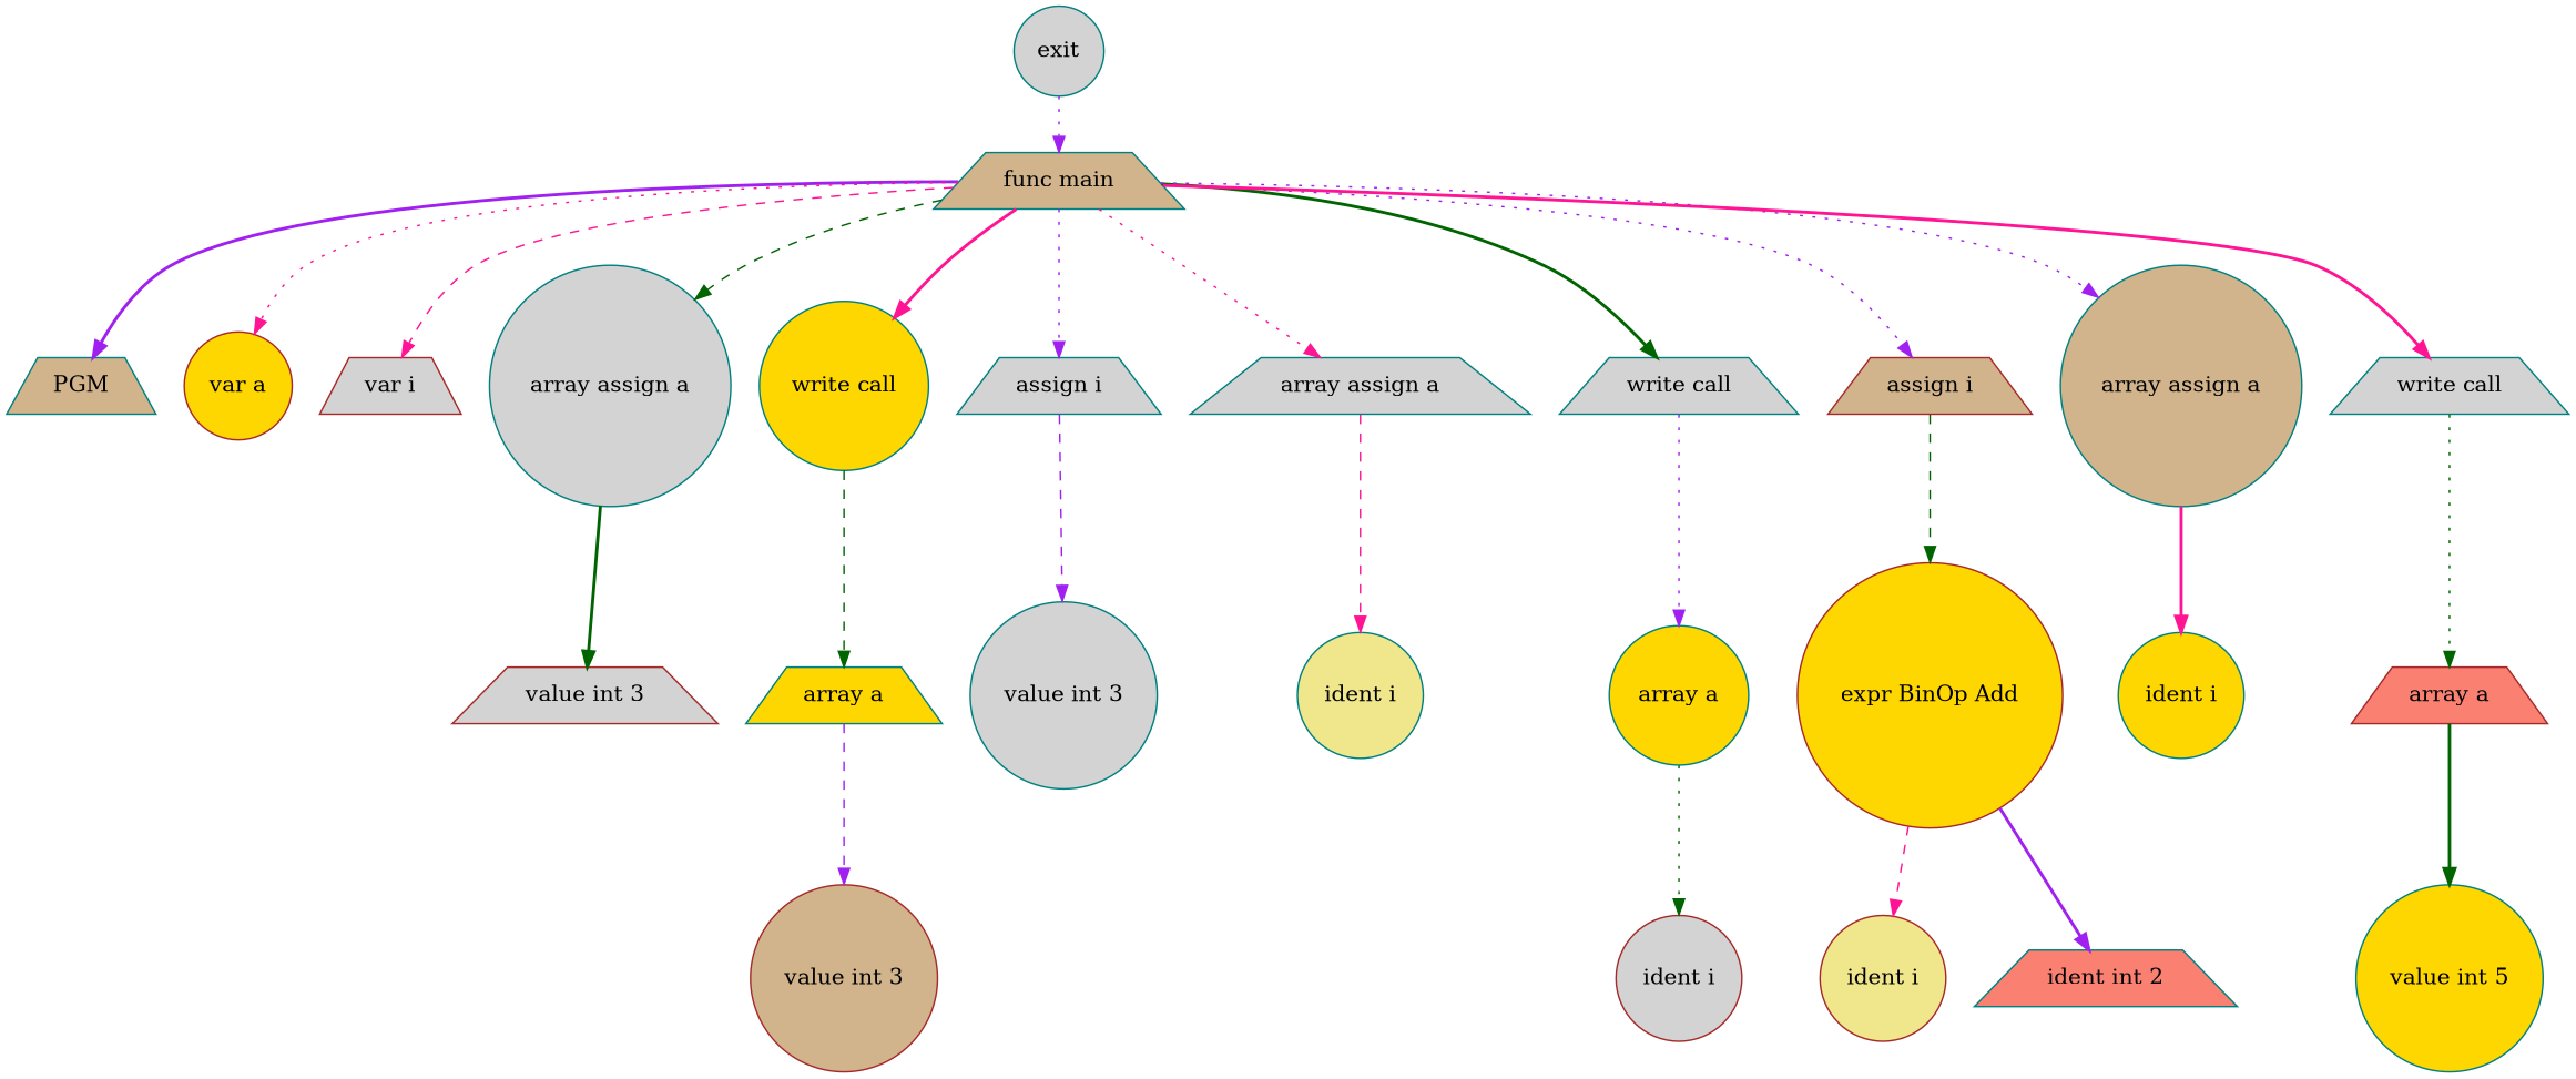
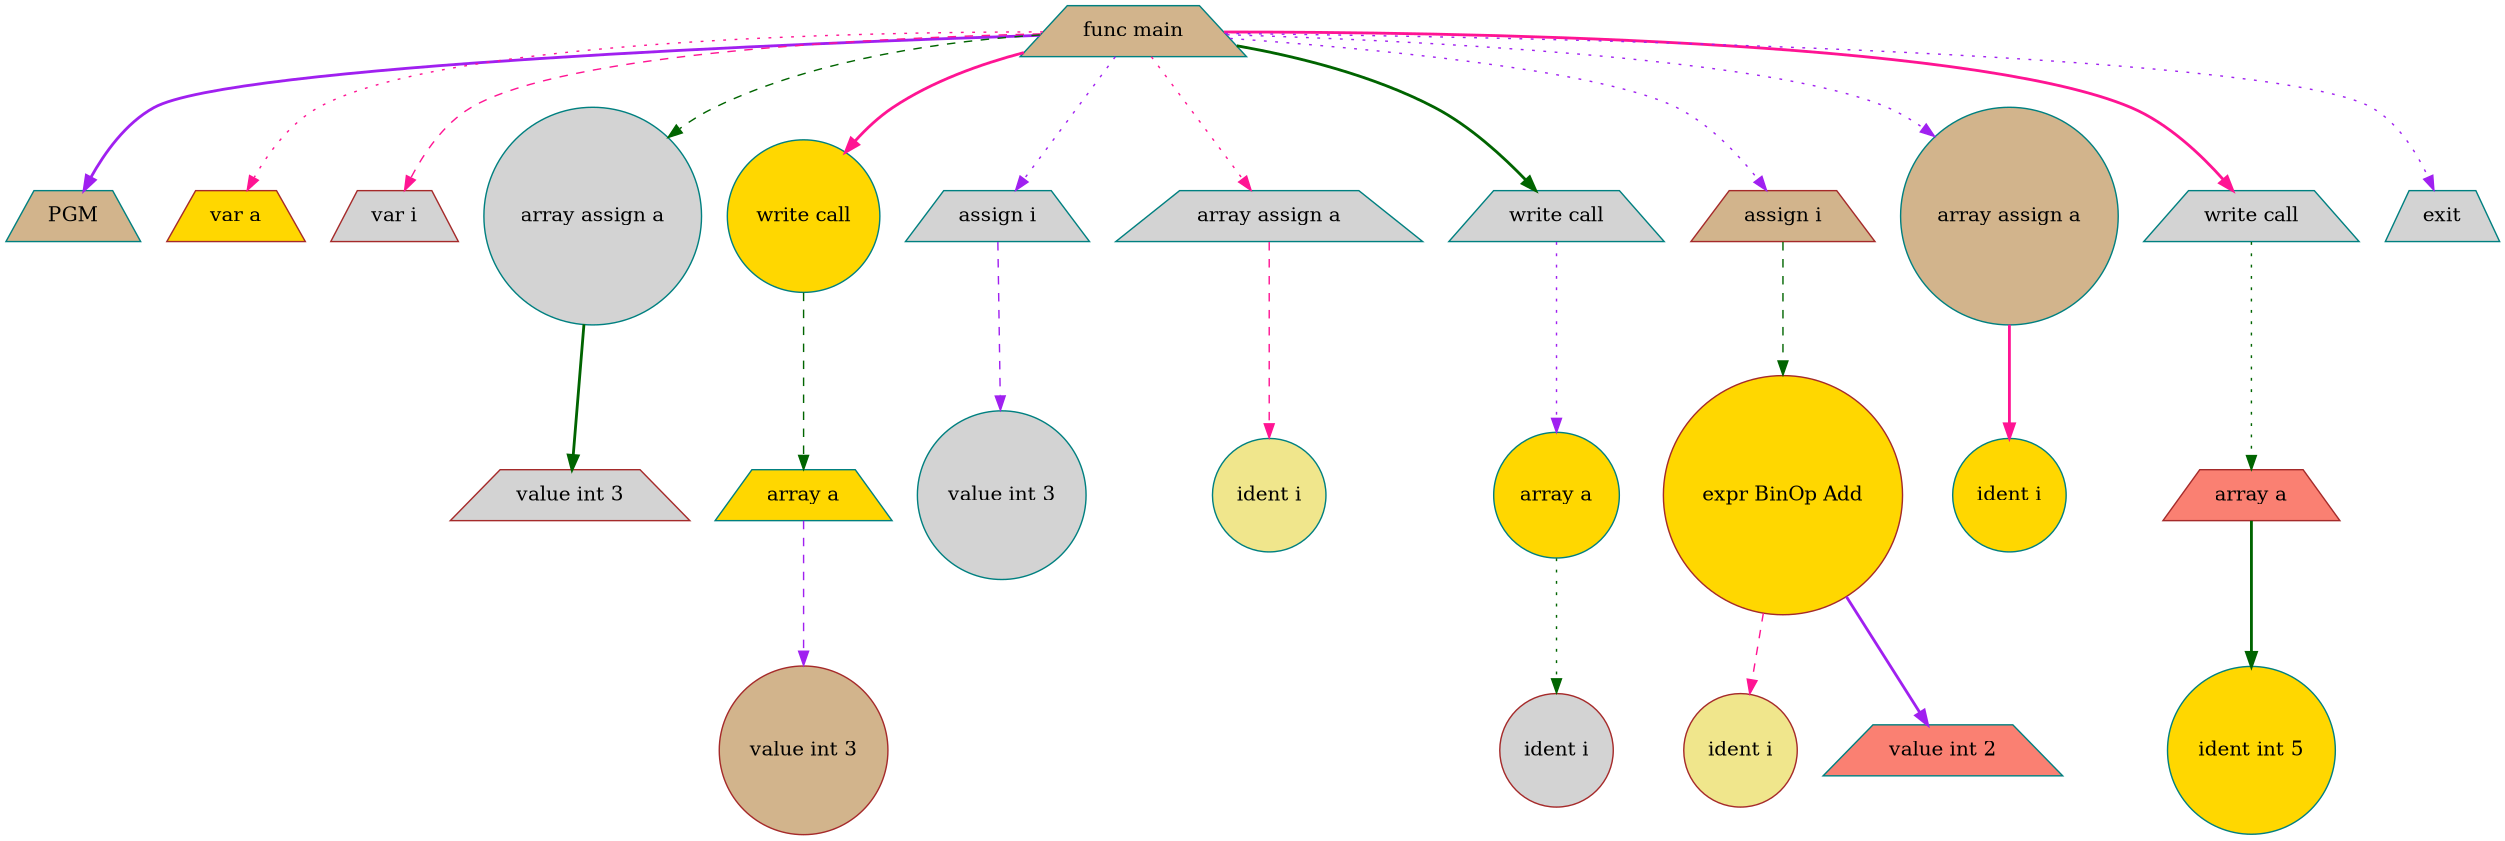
  digraph {
    node [color=teal fillcolor=lightgrey shape=trapezium style=filled]
    edge [color=purple style=dotted]
    n1 [fillcolor=tan label=PGM]
    n2 [fillcolor=tan label="func main"]
-   n3 [color=brown fillcolor=gold label="var a" shape=circle]
+   n3 [color=brown fillcolor=gold label="var a"]
    n4 [color=brown label="var i"]
    n5 [label="array assign a" shape=circle]
    n6 [fillcolor=gold label="write call" shape=circle]
    n7 [label="assign i"]
    n8 [label="array assign a"]
    n9 [label="write call"]
    n10 [color=brown fillcolor=tan label="assign i"]
    n11 [fillcolor=tan label="array assign a" shape=circle]
    n12 [label="write call"]
-   n13 [label=exit shape=circle]
+   n13 [label=exit]
    n14 [color=brown label="value int 3"]
    n15 [fillcolor=gold label="array a"]
    n16 [label="value int 3" shape=circle]
    n17 [fillcolor=khaki label="ident i" shape=circle]
    n18 [fillcolor=gold label="array a" shape=circle]
    n19 [color=brown fillcolor=gold label="expr BinOp Add" shape=circle]
    n20 [fillcolor=gold label="ident i" shape=circle]
    n21 [color=brown fillcolor=salmon label="array a"]
    n22 [color=brown fillcolor=tan label="value int 3" shape=circle]
    n23 [color=brown label="ident i" shape=circle]
    n24 [color=brown fillcolor=khaki label="ident i" shape=circle]
-   n25 [fillcolor=salmon label="ident int 2"]
-   n26 [fillcolor=gold label="value int 5" shape=circle]
+   n25 [fillcolor=salmon label="value int 2"]
+   n26 [fillcolor=gold label="ident int 5" shape=circle]
    n2 -> n1 [style=bold]
    n2 -> n3 [color=deeppink]
    n2 -> n4 [color=deeppink style=dashed]
    n2 -> n5 [color=darkgreen style=dashed]
    n2 -> n6 [color=deeppink style=bold]
    n2 -> n7
    n2 -> n8 [color=deeppink]
    n2 -> n9 [color=darkgreen style=bold]
    n2 -> n10
    n2 -> n11
    n2 -> n12 [color=deeppink style=bold]
-   n13 -> n2
+   n2 -> n13
    n5 -> n14 [color=darkgreen style=bold]
    n6 -> n15 [color=darkgreen style=dashed]
    n7 -> n16 [style=dashed]
    n8 -> n17 [color=deeppink style=dashed]
    n9 -> n18
    n10 -> n19 [color=darkgreen style=dashed]
    n11 -> n20 [color=deeppink style=bold]
    n12 -> n21 [color=darkgreen]
    n15 -> n22 [style=dashed]
    n18 -> n23 [color=darkgreen]
    n19 -> n24 [color=deeppink style=dashed]
    n19 -> n25 [style=bold]
    n21 -> n26 [color=darkgreen style=bold]
  }
